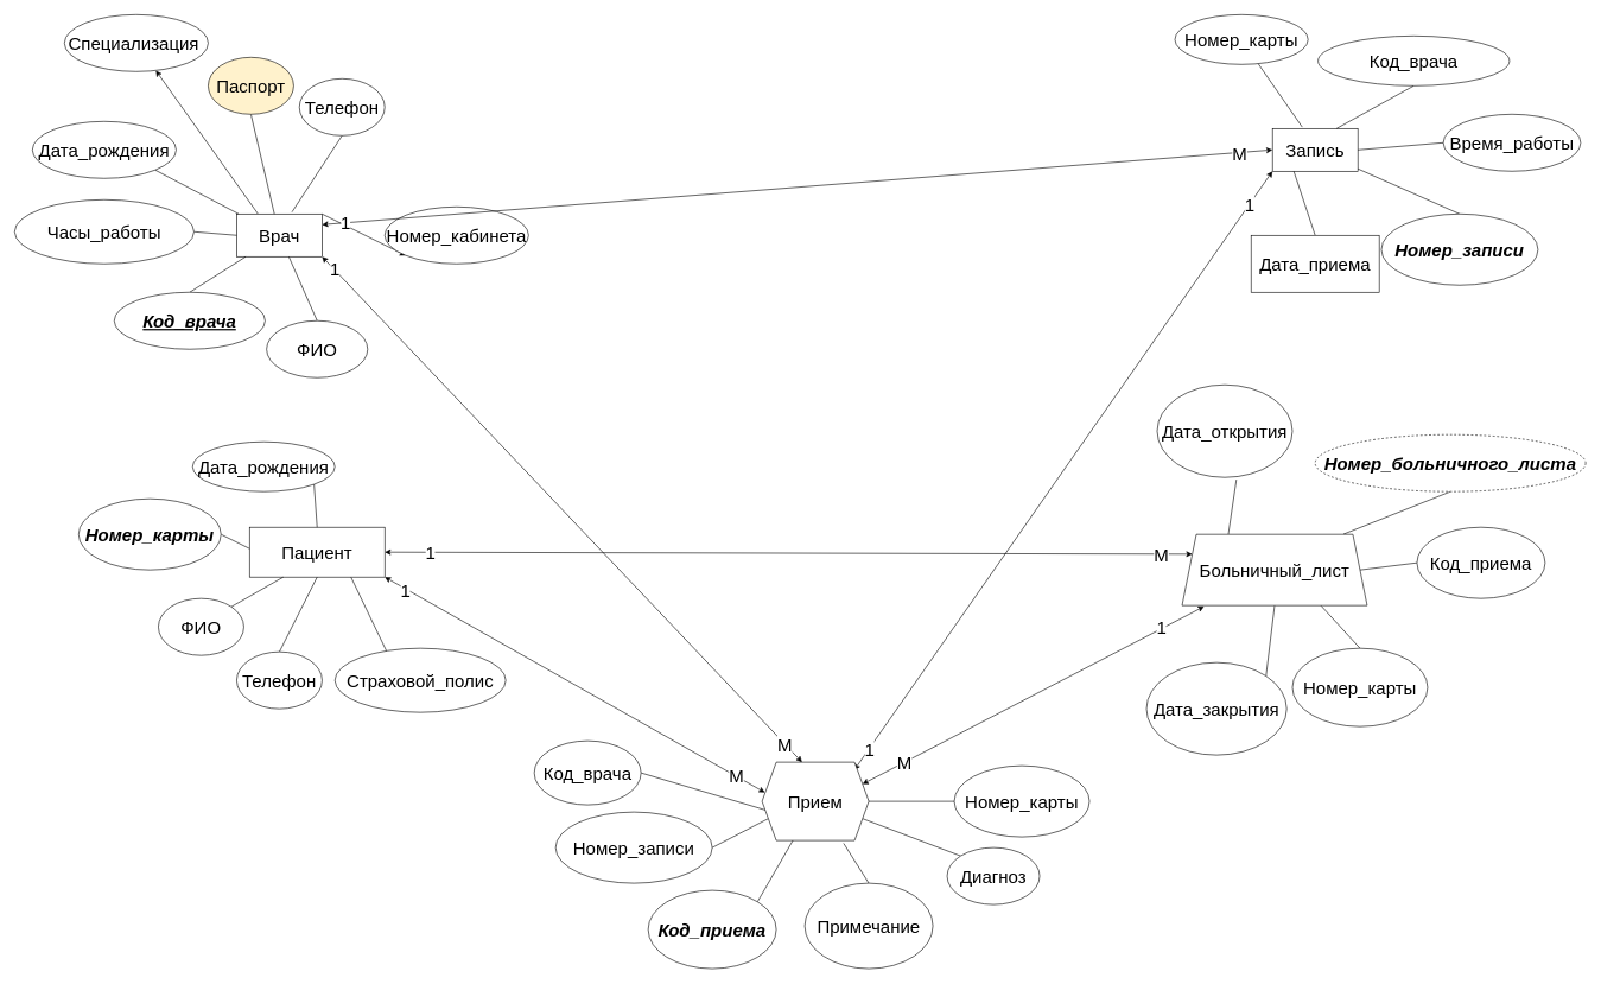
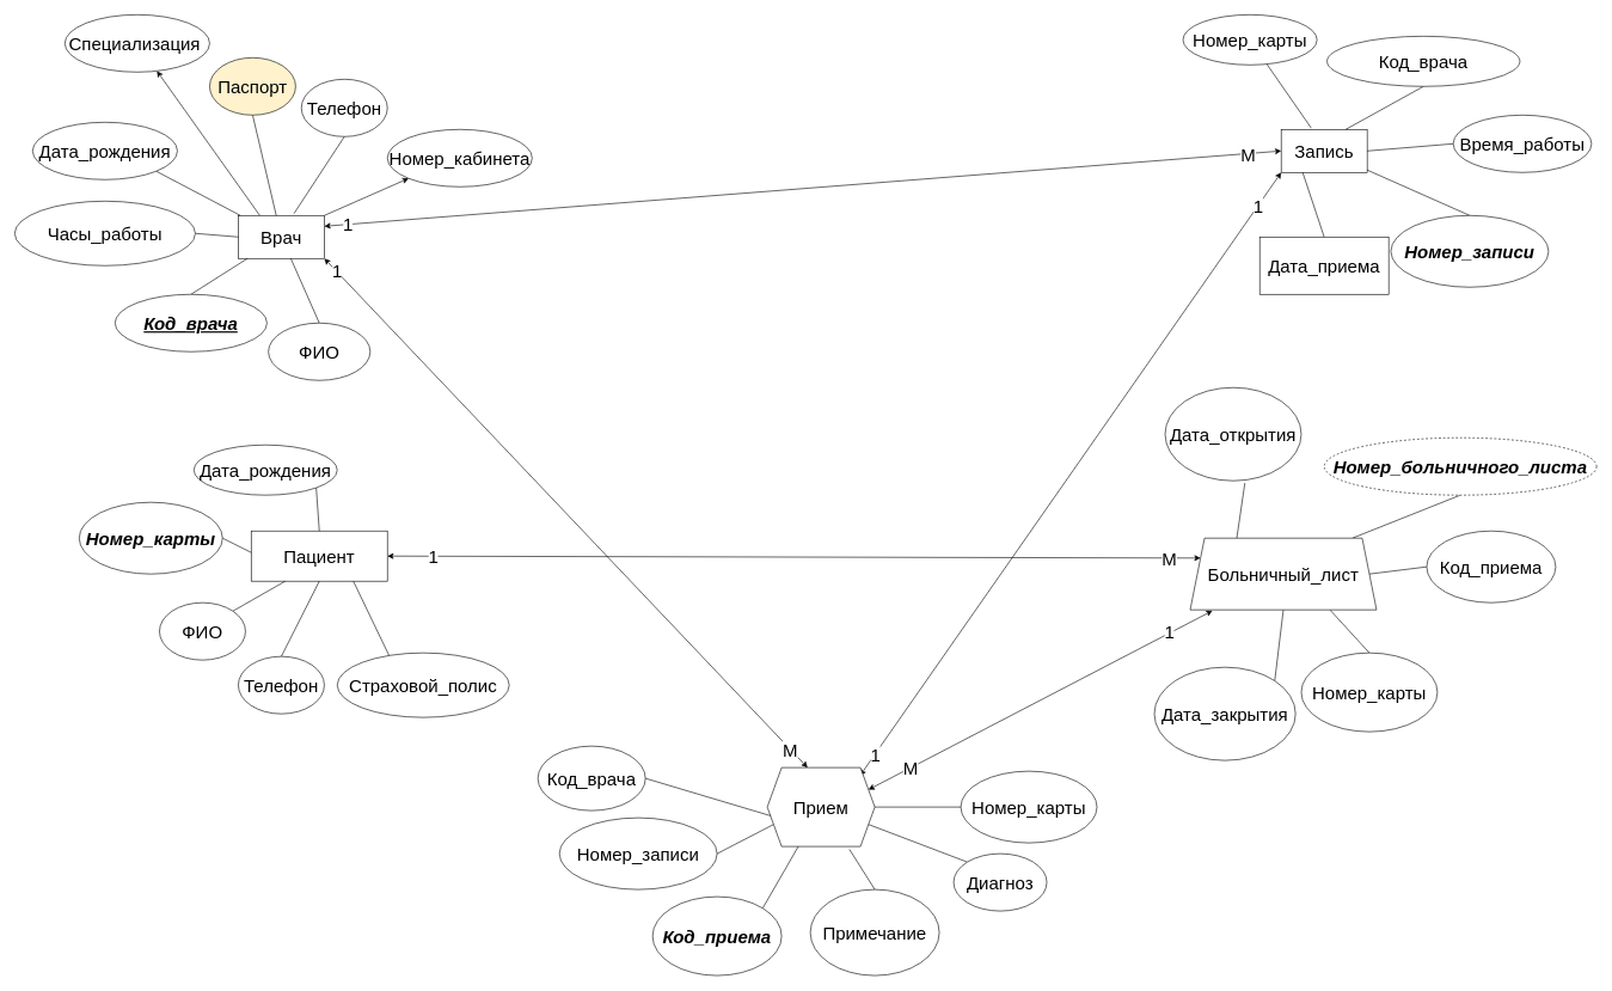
  <mxCell id="0" />
  <mxCell id="1" parent="0" />
  <mxCell id="2" style="edgeStyle=none;jumpSize=16;html=1;exitX=1;exitY=1;exitDx=0;exitDy=0;entryX=0.375;entryY=0;entryDx=0;entryDy=0;startArrow=classic;startFill=1;endArrow=classic;endFill=1;fontSize=25;" edge="1" parent="1" source="7" target="72"><mxGeometry relative="1" as="geometry"><mxPoint x="1130" y="1090" as="targetPoint" /></mxGeometry></mxCell>
  <mxCell id="3" value="1" style="edgeLabel;html=1;align=center;verticalAlign=middle;resizable=0;points=[];fontSize=25;" vertex="1" connectable="0" parent="2"><mxGeometry x="-0.951" y="2" relative="1" as="geometry"><mxPoint as="offset" /></mxGeometry></mxCell>
  <mxCell id="4" value="М" style="edgeLabel;html=1;align=center;verticalAlign=middle;resizable=0;points=[];fontSize=25;" vertex="1" connectable="0" parent="2"><mxGeometry x="0.929" y="-1" relative="1" as="geometry"><mxPoint as="offset" /></mxGeometry></mxCell>
  <mxCell id="5" style="edgeStyle=none;html=1;exitX=1;exitY=0;exitDx=0;exitDy=0;entryX=0;entryY=1;entryDx=0;entryDy=0;" edge="1" parent="1" source="7" target="75"><mxGeometry relative="1" as="geometry" /></mxCell>
  <mxCell id="6" style="edgeStyle=none;html=1;exitX=0.25;exitY=0;exitDx=0;exitDy=0;" edge="1" parent="1" source="7" target="73"><mxGeometry relative="1" as="geometry" /></mxCell>
  <mxCell id="7" value="Врач" style="rounded=0;whiteSpace=wrap;html=1;fontSize=25;" vertex="1" parent="1"><mxGeometry x="332" y="300" width="120" height="60" as="geometry" /></mxCell>
  <mxCell id="8" style="edgeStyle=none;html=1;exitX=1;exitY=1;exitDx=0;exitDy=0;endArrow=none;endFill=0;fontSize=25;" edge="1" parent="1" source="9" target="7"><mxGeometry relative="1" as="geometry" /></mxCell>
  <mxCell id="9" value="Дата_рождения" style="ellipse;whiteSpace=wrap;html=1;fontSize=25;" vertex="1" parent="1"><mxGeometry x="45" y="170" width="202" height="80" as="geometry" /></mxCell>
  <mxCell id="10" style="edgeStyle=none;html=1;exitX=0.5;exitY=1;exitDx=0;exitDy=0;entryX=0.647;entryY=-0.044;entryDx=0;entryDy=0;entryPerimeter=0;endArrow=none;endFill=0;fontSize=25;" edge="1" parent="1" source="11" target="7"><mxGeometry relative="1" as="geometry" /></mxCell>
  <mxCell id="11" value="Телефон" style="ellipse;whiteSpace=wrap;html=1;fontSize=25;" vertex="1" parent="1"><mxGeometry x="420" width="120" height="80" as="geometry" y="110" /></mxCell>
  <mxCell id="12" style="edgeStyle=none;html=1;exitX=1;exitY=0.5;exitDx=0;exitDy=0;entryX=0;entryY=0.5;entryDx=0;entryDy=0;endArrow=none;endFill=0;fontSize=25;" edge="1" parent="1" target="7"><mxGeometry relative="1" as="geometry"><mxPoint x="272" y="325" as="sourcePoint" /></mxGeometry></mxCell>
  <mxCell id="13" style="edgeStyle=none;html=1;exitX=0.5;exitY=0;exitDx=0;exitDy=0;endArrow=none;endFill=0;fontSize=25;" edge="1" parent="1" source="14" target="7"><mxGeometry relative="1" as="geometry" /></mxCell>
  <mxCell id="14" value="&lt;b style=&quot;font-size: 25px;&quot;&gt;&lt;i style=&quot;font-size: 25px;&quot;&gt;&lt;u style=&quot;font-size: 25px;&quot;&gt;Код_врача&lt;/u&gt;&lt;/i&gt;&lt;/b&gt;" style="ellipse;whiteSpace=wrap;html=1;fontSize=25;" vertex="1" parent="1"><mxGeometry x="160" y="410" width="212" height="80" as="geometry" /></mxCell>
  <mxCell id="15" style="edgeStyle=none;html=1;exitX=0.5;exitY=0;exitDx=0;exitDy=0;endArrow=none;endFill=0;fontSize=25;" edge="1" parent="1" source="16" target="7"><mxGeometry relative="1" as="geometry" /></mxCell>
  <mxCell id="16" value="ФИО" style="ellipse;whiteSpace=wrap;html=1;fontSize=25;" vertex="1" parent="1"><mxGeometry x="374" y="450" width="142" height="80" as="geometry" /></mxCell>
  <mxCell id="17" style="edgeStyle=none;html=1;exitX=0.5;exitY=1;exitDx=0;exitDy=0;endArrow=none;endFill=0;fontSize=25;" edge="1" parent="1" source="18" target="7"><mxGeometry relative="1" as="geometry" /></mxCell>
  <mxCell id="18" value="Паспорт" style="ellipse;whiteSpace=wrap;html=1;fontSize=25;fillColor=#fff2cc;" vertex="1" parent="1"><mxGeometry x="292" y="80" width="120" height="80" as="geometry" /></mxCell>
  <mxCell id="19" style="edgeStyle=none;jumpSize=16;html=1;exitX=1;exitY=0.5;exitDx=0;exitDy=0;entryX=0;entryY=0.25;entryDx=0;entryDy=0;startArrow=classic;startFill=1;endArrow=classic;endFill=1;fontSize=25;" edge="1" parent="1" source="26" target="76"><mxGeometry relative="1" as="geometry"><mxPoint x="1667" y="772.5" as="targetPoint" /></mxGeometry></mxCell>
  <mxCell id="20" value="М" style="edgeLabel;html=1;align=center;verticalAlign=middle;resizable=0;points=[];fontSize=25;" vertex="1" connectable="0" parent="19"><mxGeometry x="0.924" y="-1" relative="1" as="geometry"><mxPoint as="offset" /></mxGeometry></mxCell>
  <mxCell id="21" value="1" style="edgeLabel;html=1;align=center;verticalAlign=middle;resizable=0;points=[];fontSize=25;" vertex="1" connectable="0" parent="19"><mxGeometry x="-0.889" y="1" relative="1" as="geometry"><mxPoint as="offset" /></mxGeometry></mxCell>
- <mxCell id="22" style="edgeStyle=none;jumpSize=16;html=1;exitX=1;exitY=1;exitDx=0;exitDy=0;entryX=0.027;entryY=0.387;entryDx=0;entryDy=0;startArrow=classic;startFill=1;endArrow=classic;endFill=1;entryPerimeter=0;fontSize=25;" edge="1" parent="1" source="26" target="72"><mxGeometry relative="1" as="geometry"><mxPoint x="1070" y="1105" as="targetPoint" /></mxGeometry></mxCell>
- <mxCell id="23" value="1" style="edgeLabel;html=1;align=center;verticalAlign=middle;resizable=0;points=[];fontSize=25;" vertex="1" connectable="0" parent="22"><mxGeometry x="-0.892" y="-1" relative="1" as="geometry"><mxPoint as="offset" /></mxGeometry></mxCell>
- <mxCell id="24" value="М" style="edgeLabel;html=1;align=center;verticalAlign=middle;resizable=0;points=[];fontSize=25;" vertex="1" connectable="0" parent="22"><mxGeometry x="0.848" y="1" relative="1" as="geometry"><mxPoint as="offset" /></mxGeometry></mxCell>
  <mxCell id="25" style="edgeStyle=none;html=1;exitX=0.75;exitY=1;exitDx=0;exitDy=0;entryX=0.303;entryY=0.05;entryDx=0;entryDy=0;entryPerimeter=0;endArrow=none;endFill=0;" edge="1" parent="1" source="26" target="35"><mxGeometry relative="1" as="geometry" /></mxCell>
  <mxCell id="26" value="Пациент" style="rounded=0;whiteSpace=wrap;html=1;fontSize=25;" vertex="1" parent="1"><mxGeometry x="350" y="740" width="190" height="70" as="geometry" /></mxCell>
  <mxCell id="27" style="edgeStyle=none;html=1;exitX=1;exitY=0.5;exitDx=0;exitDy=0;endArrow=none;endFill=0;fontSize=25;" edge="1" parent="1" source="28"><mxGeometry relative="1" as="geometry"><mxPoint x="350" y="770" as="targetPoint" /></mxGeometry></mxCell>
  <mxCell id="28" value="&lt;b style=&quot;font-size: 25px;&quot;&gt;&lt;i style=&quot;font-size: 25px;&quot;&gt;Номер_карты&lt;/i&gt;&lt;/b&gt;" style="ellipse;whiteSpace=wrap;html=1;fontSize=25;" vertex="1" parent="1"><mxGeometry x="110" y="700" width="200" height="100" as="geometry" /></mxCell>
  <mxCell id="29" style="edgeStyle=none;html=1;exitX=1;exitY=0;exitDx=0;exitDy=0;entryX=0.25;entryY=1;entryDx=0;entryDy=0;endArrow=none;endFill=0;fontSize=25;" edge="1" parent="1" source="30" target="26"><mxGeometry relative="1" as="geometry" /></mxCell>
  <mxCell id="30" value="ФИО" style="ellipse;whiteSpace=wrap;html=1;fontSize=25;" vertex="1" parent="1"><mxGeometry x="222" y="840" width="120" height="80" as="geometry" /></mxCell>
  <mxCell id="31" style="edgeStyle=none;html=1;exitX=0.5;exitY=0;exitDx=0;exitDy=0;entryX=0.5;entryY=1;entryDx=0;entryDy=0;endArrow=none;endFill=0;fontSize=25;" edge="1" parent="1" source="32" target="26"><mxGeometry relative="1" as="geometry" /></mxCell>
  <mxCell id="32" value="Телефон" style="ellipse;whiteSpace=wrap;html=1;fontSize=25;" vertex="1" parent="1"><mxGeometry x="332" y="915" width="120" height="80" as="geometry" /></mxCell>
  <mxCell id="33" style="edgeStyle=none;html=1;exitX=1;exitY=1;exitDx=0;exitDy=0;entryX=0.5;entryY=0;entryDx=0;entryDy=0;endArrow=none;endFill=0;fontSize=25;" edge="1" parent="1" source="34" target="26"><mxGeometry relative="1" as="geometry" /></mxCell>
  <mxCell id="34" value="Дата_рождения" style="ellipse;whiteSpace=wrap;html=1;fontSize=25;" vertex="1" parent="1"><mxGeometry x="270" y="620" width="200" height="70" as="geometry" /></mxCell>
  <mxCell id="35" value="Страховой_полис" style="ellipse;whiteSpace=wrap;html=1;fontSize=25;" vertex="1" parent="1"><mxGeometry x="470" y="910" width="240" height="90" as="geometry" /></mxCell>
  <mxCell id="36" style="edgeStyle=none;html=1;exitX=1;exitY=0;exitDx=0;exitDy=0;endArrow=none;endFill=0;fontSize=25;" edge="1" parent="1" source="37" target="72"><mxGeometry relative="1" as="geometry"><mxPoint x="1090" y="1090" as="targetPoint" /></mxGeometry></mxCell>
  <mxCell id="37" value="&lt;b style=&quot;font-size: 25px;&quot;&gt;&lt;i style=&quot;font-size: 25px;&quot;&gt;Код_приема&lt;/i&gt;&lt;/b&gt;" style="ellipse;whiteSpace=wrap;html=1;fontSize=25;" vertex="1" parent="1"><mxGeometry x="910" y="1250" width="180" height="110" as="geometry" /></mxCell>
  <mxCell id="38" style="edgeStyle=none;html=1;exitX=1;exitY=0.5;exitDx=0;exitDy=0;entryX=0;entryY=0.75;entryDx=0;entryDy=0;endArrow=none;endFill=0;fontSize=25;" edge="1" parent="1" source="39" target="72"><mxGeometry relative="1" as="geometry"><mxPoint x="1070" y="1120" as="targetPoint" /></mxGeometry></mxCell>
  <mxCell id="39" value="Номер_записи" style="ellipse;whiteSpace=wrap;html=1;fontSize=25;" vertex="1" parent="1"><mxGeometry x="780" y="1140" width="220" height="100" as="geometry" /></mxCell>
  <mxCell id="40" style="edgeStyle=none;html=1;exitX=0.5;exitY=0;exitDx=0;exitDy=0;entryX=0.764;entryY=1.036;entryDx=0;entryDy=0;endArrow=none;endFill=0;fontSize=25;entryPerimeter=0;" edge="1" parent="1" source="41" target="72"><mxGeometry relative="1" as="geometry"><mxPoint x="1100" y="1150" as="targetPoint" /></mxGeometry></mxCell>
  <mxCell id="41" value="Примечание" style="ellipse;whiteSpace=wrap;html=1;fontSize=25;" vertex="1" parent="1"><mxGeometry x="1130" y="1240" width="180" height="120" as="geometry" /></mxCell>
  <mxCell id="42" style="edgeStyle=none;html=1;exitX=1;exitY=0.5;exitDx=0;exitDy=0;entryX=0.034;entryY=0.612;entryDx=0;entryDy=0;endArrow=none;endFill=0;fontSize=25;entryPerimeter=0;" edge="1" parent="1" source="43" target="72"><mxGeometry relative="1" as="geometry"><mxPoint x="1160" y="1090" as="targetPoint" /></mxGeometry></mxCell>
  <mxCell id="43" value="Код_врача" style="ellipse;whiteSpace=wrap;html=1;fontSize=25;" vertex="1" parent="1"><mxGeometry x="750" y="1040" width="150" height="90" as="geometry" /></mxCell>
  <mxCell id="44" style="edgeStyle=none;html=1;exitX=0;exitY=0.5;exitDx=0;exitDy=0;endArrow=none;endFill=0;entryX=1;entryY=0.5;entryDx=0;entryDy=0;fontSize=25;" edge="1" parent="1" source="45" target="72"><mxGeometry relative="1" as="geometry"><mxPoint x="1180" y="1110" as="targetPoint" /></mxGeometry></mxCell>
  <mxCell id="45" value="Номер_карты" style="ellipse;whiteSpace=wrap;html=1;fontSize=25;" vertex="1" parent="1"><mxGeometry x="1340" y="1075" width="190" height="100" as="geometry" /></mxCell>
  <mxCell id="46" style="edgeStyle=none;html=1;exitX=0;exitY=0;exitDx=0;exitDy=0;endArrow=none;endFill=0;entryX=1;entryY=0.75;entryDx=0;entryDy=0;fontSize=25;" edge="1" parent="1" source="47" target="72"><mxGeometry relative="1" as="geometry"><mxPoint x="1173.525" y="1150" as="targetPoint" /></mxGeometry></mxCell>
  <mxCell id="47" value="Диагноз" style="ellipse;whiteSpace=wrap;html=1;fontSize=25;" vertex="1" parent="1"><mxGeometry x="1330" y="1190" width="130" height="80" as="geometry" /></mxCell>
  <mxCell id="48" style="edgeStyle=none;jumpSize=16;html=1;exitX=0;exitY=1;exitDx=0;exitDy=0;entryX=0.863;entryY=0.101;entryDx=0;entryDy=0;startArrow=classic;startFill=1;endArrow=classic;endFill=1;entryPerimeter=0;fontSize=25;" edge="1" parent="1" source="51" target="72"><mxGeometry relative="1" as="geometry"><mxPoint x="1160" y="1090" as="targetPoint" /></mxGeometry></mxCell>
  <mxCell id="49" value="1" style="edgeLabel;html=1;align=center;verticalAlign=middle;resizable=0;points=[];fontSize=25;" vertex="1" connectable="0" parent="48"><mxGeometry x="-0.889" relative="1" as="geometry"><mxPoint as="offset" /></mxGeometry></mxCell>
  <mxCell id="50" value="1" style="edgeLabel;html=1;align=center;verticalAlign=middle;resizable=0;points=[];fontSize=25;" vertex="1" connectable="0" parent="48"><mxGeometry x="0.93" relative="1" as="geometry"><mxPoint as="offset" /></mxGeometry></mxCell>
  <mxCell id="51" value="Запись" style="rounded=0;whiteSpace=wrap;html=1;fontSize=25;" vertex="1" parent="1"><mxGeometry x="1787" y="180" width="120" height="60" as="geometry" /></mxCell>
  <mxCell id="52" style="edgeStyle=none;html=1;entryX=0.349;entryY=-0.033;entryDx=0;entryDy=0;entryPerimeter=0;endArrow=none;endFill=0;fontSize=25;" edge="1" parent="1" source="53" target="51"><mxGeometry relative="1" as="geometry" /></mxCell>
  <mxCell id="53" value="Номер_карты" style="ellipse;whiteSpace=wrap;html=1;fontSize=25;" vertex="1" parent="1"><mxGeometry x="1650" y="20" width="187" height="70" as="geometry" /></mxCell>
  <mxCell id="54" style="edgeStyle=none;html=1;exitX=0.5;exitY=1;exitDx=0;exitDy=0;entryX=0.75;entryY=0;entryDx=0;entryDy=0;endArrow=none;endFill=0;fontSize=25;" edge="1" parent="1" source="55" target="51"><mxGeometry relative="1" as="geometry" /></mxCell>
  <mxCell id="55" value="Код_врача" style="ellipse;whiteSpace=wrap;html=1;fontSize=25;" vertex="1" parent="1"><mxGeometry x="1851" y="50" width="269" height="70" as="geometry" /></mxCell>
  <mxCell id="56" style="edgeStyle=none;html=1;exitX=0;exitY=0.5;exitDx=0;exitDy=0;entryX=1;entryY=0.5;entryDx=0;entryDy=0;endArrow=none;endFill=0;fontSize=25;" edge="1" parent="1" source="57" target="51"><mxGeometry relative="1" as="geometry" /></mxCell>
  <mxCell id="57" value="Время_работы" style="ellipse;whiteSpace=wrap;html=1;fontSize=25;" vertex="1" parent="1"><mxGeometry x="2027" y="160" width="193" height="80" as="geometry" /></mxCell>
  <mxCell id="58" style="edgeStyle=none;html=1;exitX=0.5;exitY=0;exitDx=0;exitDy=0;entryX=0.25;entryY=1;entryDx=0;entryDy=0;endArrow=none;endFill=0;fontSize=25;" edge="1" parent="1" source="59" target="51"><mxGeometry relative="1" as="geometry" /></mxCell>
  <mxCell id="59" value="Дата_приема" style="whiteSpace=wrap;html=1;fontSize=25;rounded=0;" vertex="1" parent="1"><mxGeometry x="1757" y="330" width="180" height="80" as="geometry" /></mxCell>
  <mxCell id="60" style="edgeStyle=none;html=1;exitX=0.5;exitY=0;exitDx=0;exitDy=0;endArrow=none;endFill=0;fontSize=25;" edge="1" parent="1" source="61" target="51"><mxGeometry relative="1" as="geometry" /></mxCell>
  <mxCell id="61" value="&lt;b style=&quot;font-size: 25px;&quot;&gt;&lt;i style=&quot;font-size: 25px;&quot;&gt;Номер_записи&lt;/i&gt;&lt;/b&gt;" style="ellipse;whiteSpace=wrap;html=1;fontSize=25;" vertex="1" parent="1"><mxGeometry x="1940" y="300" width="220" height="100" as="geometry" /></mxCell>
  <mxCell id="62" style="edgeStyle=none;html=1;exitX=0.5;exitY=1;exitDx=0;exitDy=0;entryX=0.872;entryY=-0.002;entryDx=0;entryDy=0;endArrow=none;endFill=0;fontSize=25;entryPerimeter=0;" edge="1" parent="1" source="63" target="76"><mxGeometry relative="1" as="geometry"><mxPoint x="1887" y="750" as="targetPoint" /></mxGeometry></mxCell>
  <mxCell id="63" value="&lt;b style=&quot;font-size: 25px;&quot;&gt;&lt;i style=&quot;font-size: 25px;&quot;&gt;Номер_больничного_листа&lt;/i&gt;&lt;/b&gt;" style="ellipse;whiteSpace=wrap;html=1;fontSize=25;dashed=1;" vertex="1" parent="1"><mxGeometry x="1847" y="610" width="380" height="80" as="geometry" /></mxCell>
  <mxCell id="64" style="edgeStyle=none;html=1;exitX=0.586;exitY=1.024;exitDx=0;exitDy=0;entryX=0.25;entryY=0;entryDx=0;entryDy=0;endArrow=none;endFill=0;fontSize=25;exitPerimeter=0;" edge="1" parent="1" source="65" target="76"><mxGeometry relative="1" as="geometry"><mxPoint x="1722" y="750" as="targetPoint" /></mxGeometry></mxCell>
  <mxCell id="65" value="Дата_открытия" style="ellipse;whiteSpace=wrap;html=1;fontSize=25;" vertex="1" parent="1"><mxGeometry x="1625" y="540" width="190" height="130" as="geometry" /></mxCell>
  <mxCell id="66" style="edgeStyle=none;html=1;exitX=1;exitY=0;exitDx=0;exitDy=0;endArrow=none;endFill=0;fontSize=25;entryX=0.5;entryY=1;entryDx=0;entryDy=0;" edge="1" parent="1" source="67" target="76"><mxGeometry relative="1" as="geometry"><mxPoint x="1777.348" y="840" as="targetPoint" /></mxGeometry></mxCell>
  <mxCell id="67" value="Дата_закрытия" style="ellipse;whiteSpace=wrap;html=1;fontSize=25;" vertex="1" parent="1"><mxGeometry x="1610" y="930" width="197" height="130" as="geometry" /></mxCell>
  <mxCell id="68" style="edgeStyle=none;html=1;exitX=0.5;exitY=0;exitDx=0;exitDy=0;entryX=0.75;entryY=1;entryDx=0;entryDy=0;endArrow=none;endFill=0;fontSize=25;" edge="1" parent="1" source="69" target="76"><mxGeometry relative="1" as="geometry"><mxPoint x="1832" y="840" as="targetPoint" /></mxGeometry></mxCell>
  <mxCell id="69" value="Номер_карты" style="ellipse;whiteSpace=wrap;html=1;fontSize=25;" vertex="1" parent="1"><mxGeometry x="1815" y="910" width="190" height="110" as="geometry" /></mxCell>
  <mxCell id="70" style="edgeStyle=none;html=1;exitX=0;exitY=0.5;exitDx=0;exitDy=0;endArrow=none;endFill=0;fontSize=25;entryX=1;entryY=0.5;entryDx=0;entryDy=0;" edge="1" parent="1" source="71" target="76"><mxGeometry relative="1" as="geometry"><mxPoint x="1887" y="792.418" as="targetPoint" /></mxGeometry></mxCell>
  <mxCell id="71" value="Код_приема" style="ellipse;whiteSpace=wrap;html=1;fontSize=25;" vertex="1" parent="1"><mxGeometry x="1990" y="740" width="180" height="100" as="geometry" /></mxCell>
  <mxCell id="72" value="Прием" style="shape=hexagon;perimeter=hexagonPerimeter2;whiteSpace=wrap;html=1;fixedSize=1;fontSize=25;" vertex="1" parent="1"><mxGeometry x="1070" y="1070" width="150" height="110" as="geometry" /></mxCell>
  <mxCell id="73" value="Специализация&amp;nbsp;" style="ellipse;whiteSpace=wrap;html=1;fontSize=25;" vertex="1" parent="1"><mxGeometry x="90" y="20" width="202" height="80" as="geometry" /></mxCell>
  <mxCell id="74" value="Часы_работы" style="ellipse;whiteSpace=wrap;html=1;fontSize=25;" vertex="1" parent="1"><mxGeometry x="20" y="280" width="252" height="90" as="geometry" /></mxCell>
- <mxCell id="75" value="Номер_кабинета" style="ellipse;whiteSpace=wrap;html=1;fontSize=25;" vertex="1" parent="1"><mxGeometry x="540" y="290" width="202" height="80" as="geometry" /></mxCell>
+ <mxCell id="75" value="Номер_кабинета" style="ellipse;whiteSpace=wrap;html=1;fontSize=25;" vertex="1" parent="1"><mxGeometry x="540" y="180" width="202" height="80" as="geometry" /></mxCell>
  <mxCell id="76" value="&lt;span style=&quot;font-size: 25px;&quot;&gt;Больничный_лист&lt;/span&gt;" style="shape=trapezoid;perimeter=trapezoidPerimeter;whiteSpace=wrap;html=1;fixedSize=1;" vertex="1" parent="1"><mxGeometry x="1660" y="750" width="260" height="100" as="geometry" /></mxCell>
  <mxCell id="77" style="edgeStyle=none;jumpSize=16;html=1;exitX=1;exitY=0.25;exitDx=0;exitDy=0;entryX=0;entryY=0.5;entryDx=0;entryDy=0;startArrow=classic;startFill=1;endArrow=classic;endFill=1;fontSize=25;" edge="1" parent="1" source="7" target="51"><mxGeometry relative="1" as="geometry"><mxPoint x="1404.25" y="540" as="targetPoint" /><mxPoint x="730" y="-170" as="sourcePoint" /></mxGeometry></mxCell>
  <mxCell id="78" value="1" style="edgeLabel;html=1;align=center;verticalAlign=middle;resizable=0;points=[];fontSize=25;" vertex="1" connectable="0" parent="77"><mxGeometry x="-0.951" y="2" relative="1" as="geometry"><mxPoint as="offset" /></mxGeometry></mxCell>
  <mxCell id="79" value="М" style="edgeLabel;html=1;align=center;verticalAlign=middle;resizable=0;points=[];fontSize=25;" vertex="1" connectable="0" parent="77"><mxGeometry x="0.929" y="-1" relative="1" as="geometry"><mxPoint as="offset" /></mxGeometry></mxCell>
  <mxCell id="80" style="edgeStyle=none;jumpSize=16;html=1;exitX=0.119;exitY=1.013;exitDx=0;exitDy=0;startArrow=classic;startFill=1;endArrow=classic;endFill=1;fontSize=25;entryX=1;entryY=0.25;entryDx=0;entryDy=0;exitPerimeter=0;" edge="1" parent="1" source="76" target="72"><mxGeometry relative="1" as="geometry"><mxPoint x="180" y="1380" as="targetPoint" /><mxPoint x="290" y="945" as="sourcePoint" /></mxGeometry></mxCell>
  <mxCell id="81" value="1" style="edgeLabel;html=1;align=center;verticalAlign=middle;resizable=0;points=[];fontSize=25;" vertex="1" connectable="0" parent="80"><mxGeometry x="-0.951" y="2" relative="1" as="geometry"><mxPoint x="-50" y="21" as="offset" /></mxGeometry></mxCell>
  <mxCell id="82" value="М" style="edgeLabel;html=1;align=center;verticalAlign=middle;resizable=0;points=[];fontSize=25;" vertex="1" connectable="0" parent="80"><mxGeometry x="0.929" y="-1" relative="1" as="geometry"><mxPoint x="42" y="-21" as="offset" /></mxGeometry></mxCell>
